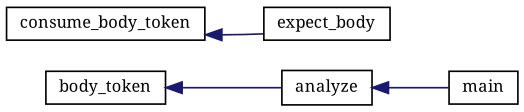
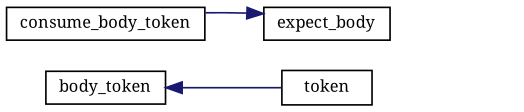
  digraph {
    fontname="Noto Serif"
    rankdir=LR
    node [color=black fillcolor=white fontname="Noto Serif" fontsize=10 shape=record style=filled]
    edge [color=midnightblue dir=back fontname="Noto Serif" fontsize=10 labelfontname=Helvetica labelfontsize=10 style=solid]
    n1 [height=0.2 label=body_token width=0.4]
-   n2 [height=0.2 label=analyze width=0.4]
+   n2 [height=0.2 label=token width=0.4]
    n3 [height=0.2 label=consume_body_token width=0.4]
    n4 [height=0.2 label=expect_body width=0.4]
-   n5 [height=0.2 label=main width=0.4]
    n1 -> n2
-   n2 -> n5
-   n3 -> n4
+   n4 -> n3
  }
